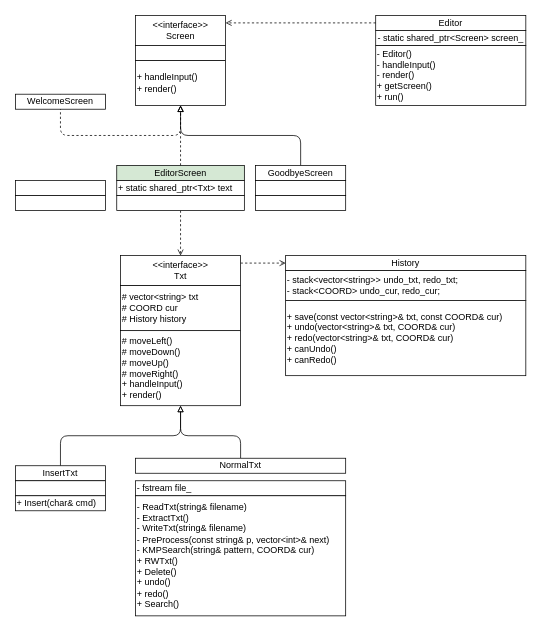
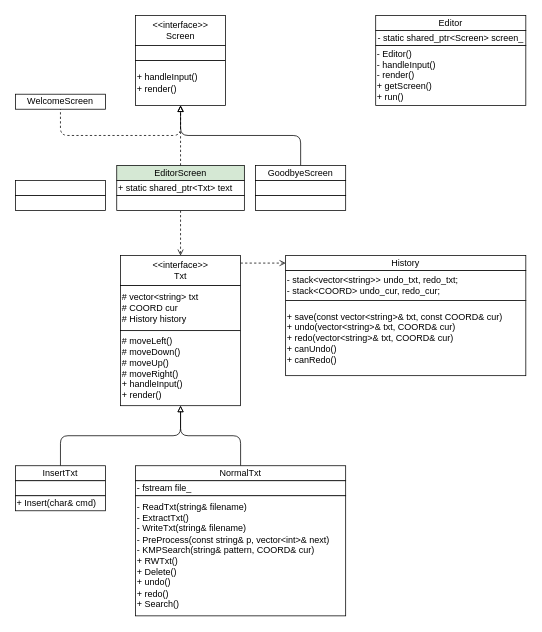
  <mxCell id="0" />
  <mxCell id="1" parent="0" />
  <mxCell id="2" value="&amp;lt;&amp;lt;interface&amp;gt;&amp;gt;&lt;br&gt;Screen" style="rounded=0;whiteSpace=wrap;html=1;" parent="1" vertex="1"><mxGeometry x="180" y="20" width="120" height="40" as="geometry" /></mxCell>
  <mxCell id="3" value="&lt;div style=&quot;&quot;&gt;&lt;span style=&quot;background-color: initial;&quot;&gt;+ handleInput()&lt;/span&gt;&lt;/div&gt;&lt;div style=&quot;&quot;&gt;&lt;span style=&quot;background-color: initial;&quot;&gt;+ render()&lt;/span&gt;&lt;/div&gt;" style="rounded=0;whiteSpace=wrap;html=1;align=left;" parent="1" vertex="1"><mxGeometry x="180" y="80" width="120" height="60" as="geometry" /></mxCell>
  <mxCell id="4" style="edgeStyle=none;html=1;exitX=0.5;exitY=0;exitDx=0;exitDy=0;entryX=0.5;entryY=1;entryDx=0;entryDy=0;endArrow=block;endFill=0;dashed=1;" parent="1" source="5" target="3" edge="1"><mxGeometry relative="1" as="geometry"><Array as="points"><mxPoint x="80" y="180" /><mxPoint x="240" y="180" /></Array></mxGeometry></mxCell>
  <mxCell id="5" value="WelcomeScreen" style="rounded=0;whiteSpace=wrap;html=1;" parent="1" vertex="1"><mxGeometry x="20" y="125" width="120" height="20" as="geometry" /></mxCell>
  <mxCell id="6" style="edgeStyle=none;html=1;exitX=0.5;exitY=0;exitDx=0;exitDy=0;endArrow=block;endFill=0;entryX=0.5;entryY=1;entryDx=0;entryDy=0;dashed=1;" parent="1" source="7" target="3" edge="1"><mxGeometry relative="1" as="geometry"><mxPoint x="240" y="100" as="targetPoint" /></mxGeometry></mxCell>
  <mxCell id="7" value="EditorScreen" style="rounded=0;whiteSpace=wrap;html=1;fillColor=#d5e8d4;" parent="1" vertex="1"><mxGeometry x="155" y="220" width="170" height="20" as="geometry" /></mxCell>
  <mxCell id="8" style="edgeStyle=none;html=1;exitX=0.5;exitY=0;exitDx=0;exitDy=0;entryX=0.5;entryY=1;entryDx=0;entryDy=0;endArrow=block;endFill=0;dashed=0;" parent="1" source="9" target="3" edge="1"><mxGeometry relative="1" as="geometry"><Array as="points"><mxPoint x="400" y="180" /><mxPoint x="240" y="180" /></Array></mxGeometry></mxCell>
  <mxCell id="9" value="GoodbyeScreen" style="rounded=0;whiteSpace=wrap;html=1;" parent="1" vertex="1"><mxGeometry x="340" y="220" width="120" height="20" as="geometry" /></mxCell>
  <mxCell id="10" value="Editor" style="rounded=0;whiteSpace=wrap;html=1;" parent="1" vertex="1"><mxGeometry x="500" y="20" width="200" height="20" as="geometry" /></mxCell>
- <mxCell id="11" style="edgeStyle=none;html=1;exitX=0;exitY=0.5;exitDx=0;exitDy=0;entryX=1;entryY=0.25;entryDx=0;entryDy=0;endArrow=open;endFill=0;dashed=1;" parent="1" source="10" target="2" edge="1"><mxGeometry relative="1" as="geometry" /></mxCell>
  <mxCell id="12" value="&lt;div&gt;&lt;span style=&quot;background-color: initial;&quot;&gt;- Editor()&lt;/span&gt;&lt;/div&gt;&lt;div&gt;&lt;span style=&quot;background-color: initial;&quot;&gt;- handleInput()&lt;/span&gt;&lt;/div&gt;&lt;div style=&quot;&quot;&gt;&lt;span style=&quot;background-color: initial;&quot;&gt;- render()&lt;/span&gt;&lt;/div&gt;&lt;div style=&quot;&quot;&gt;&lt;span style=&quot;background-color: initial;&quot;&gt;+ getScreen()&lt;/span&gt;&lt;/div&gt;&lt;div style=&quot;&quot;&gt;&lt;span style=&quot;background-color: initial;&quot;&gt;+ run()&lt;/span&gt;&lt;/div&gt;" style="rounded=0;whiteSpace=wrap;html=1;align=left;" parent="1" vertex="1"><mxGeometry x="500" y="60" width="200" height="80" as="geometry" /></mxCell>
  <mxCell id="13" value="- static shared_ptr&amp;lt;Screen&amp;gt; screen_" style="rounded=0;whiteSpace=wrap;html=1;" parent="1" vertex="1"><mxGeometry x="500" y="40" width="200" height="20" as="geometry" /></mxCell>
  <mxCell id="14" value="" style="rounded=0;whiteSpace=wrap;html=1;" parent="1" vertex="1"><mxGeometry x="20" y="240" width="120" height="20" as="geometry" /></mxCell>
  <mxCell id="15" value="+ static shared_ptr&amp;lt;Txt&amp;gt; text" style="rounded=0;whiteSpace=wrap;html=1;align=left;" parent="1" vertex="1"><mxGeometry x="155" y="240" width="170" height="20" as="geometry" /></mxCell>
  <mxCell id="16" value="" style="rounded=0;whiteSpace=wrap;html=1;" parent="1" vertex="1"><mxGeometry x="180" y="60" width="120" height="20" as="geometry" /></mxCell>
  <mxCell id="17" value="" style="rounded=0;whiteSpace=wrap;html=1;" parent="1" vertex="1"><mxGeometry x="20" y="260" width="120" height="20" as="geometry" /></mxCell>
  <mxCell id="18" value="" style="rounded=0;whiteSpace=wrap;html=1;" parent="1" vertex="1"><mxGeometry x="340" y="240" width="120" height="20" as="geometry" /></mxCell>
  <mxCell id="19" value="" style="rounded=0;whiteSpace=wrap;html=1;" parent="1" vertex="1"><mxGeometry x="340" y="260" width="120" height="20" as="geometry" /></mxCell>
  <mxCell id="20" style="edgeStyle=none;html=1;exitX=0.5;exitY=1;exitDx=0;exitDy=0;entryX=0.5;entryY=0;entryDx=0;entryDy=0;dashed=1;endArrow=open;endFill=0;" parent="1" source="21" target="26" edge="1"><mxGeometry relative="1" as="geometry" /></mxCell>
  <mxCell id="21" value="" style="rounded=0;whiteSpace=wrap;html=1;" parent="1" vertex="1"><mxGeometry x="155" y="260" width="170" height="20" as="geometry" /></mxCell>
  <mxCell id="22" value="History" style="rounded=0;whiteSpace=wrap;html=1;" parent="1" vertex="1"><mxGeometry x="380" y="340" width="320" height="20" as="geometry" /></mxCell>
  <mxCell id="23" value="&lt;div style=&quot;&quot;&gt;&lt;div&gt;+ save(const vector&amp;lt;string&amp;gt;&amp;amp; txt, const COORD&amp;amp; cur)&lt;/div&gt;&lt;div&gt;+ undo(vector&amp;lt;string&amp;gt;&amp;amp; txt, COORD&amp;amp; cur)&lt;/div&gt;&lt;div&gt;+ redo(vector&amp;lt;string&amp;gt;&amp;amp; txt, COORD&amp;amp; cur)&lt;/div&gt;&lt;div&gt;+ canUndo()&lt;/div&gt;&lt;div&gt;+ canRedo()&lt;/div&gt;&lt;/div&gt;" style="rounded=0;whiteSpace=wrap;html=1;align=left;" parent="1" vertex="1"><mxGeometry x="380" y="400" width="320" height="100" as="geometry" /></mxCell>
  <mxCell id="24" value="&lt;div&gt;- stack&amp;lt;vector&amp;lt;string&amp;gt;&amp;gt; undo_txt, redo_txt;&amp;nbsp;&lt;/div&gt;&lt;div&gt;- stack&amp;lt;COORD&amp;gt; undo_cur, redo_cur;&lt;/div&gt;" style="rounded=0;whiteSpace=wrap;html=1;align=left;" parent="1" vertex="1"><mxGeometry x="380" y="360" width="320" height="40" as="geometry" /></mxCell>
  <mxCell id="25" style="edgeStyle=none;html=1;exitX=1;exitY=0.25;exitDx=0;exitDy=0;entryX=0;entryY=0.5;entryDx=0;entryDy=0;dashed=1;endArrow=open;endFill=0;" parent="1" source="26" target="22" edge="1"><mxGeometry relative="1" as="geometry" /></mxCell>
  <mxCell id="26" value="&amp;lt;&amp;lt;interface&amp;gt;&amp;gt;&lt;br&gt;Txt" style="rounded=0;whiteSpace=wrap;html=1;" parent="1" vertex="1"><mxGeometry x="160" y="340" width="160" height="40" as="geometry" /></mxCell>
  <mxCell id="27" value="&lt;div style=&quot;&quot;&gt;&lt;div&gt;&lt;div&gt;# moveLeft()&lt;/div&gt;&lt;div&gt;# moveDown()&lt;/div&gt;&lt;div&gt;# moveUp()&lt;/div&gt;&lt;div&gt;# moveRight()&lt;/div&gt;&lt;/div&gt;&lt;div&gt;+ handleInput()&lt;/div&gt;&lt;div&gt;+ render()&lt;/div&gt;&lt;/div&gt;" style="rounded=0;whiteSpace=wrap;html=1;align=left;" parent="1" vertex="1"><mxGeometry x="160" y="440" width="160" height="100" as="geometry" /></mxCell>
  <mxCell id="28" value="&lt;div&gt;# vector&amp;lt;string&amp;gt; txt&lt;/div&gt;&lt;div&gt;# COORD cur&lt;/div&gt;&lt;div&gt;# History history&lt;/div&gt;" style="rounded=0;whiteSpace=wrap;html=1;align=left;" parent="1" vertex="1"><mxGeometry x="160" y="380" width="160" height="60" as="geometry" /></mxCell>
  <mxCell id="29" style="edgeStyle=none;html=1;exitX=0.5;exitY=0;exitDx=0;exitDy=0;entryX=0.5;entryY=1;entryDx=0;entryDy=0;endArrow=block;endFill=0;" parent="1" source="30" target="27" edge="1"><mxGeometry relative="1" as="geometry"><Array as="points"><mxPoint x="80" y="580" /><mxPoint x="240" y="580" /></Array></mxGeometry></mxCell>
  <mxCell id="30" value="InsertTxt" style="rounded=0;whiteSpace=wrap;html=1;" parent="1" vertex="1"><mxGeometry x="20" y="620" width="120" height="20" as="geometry" /></mxCell>
  <mxCell id="31" value="" style="rounded=0;whiteSpace=wrap;html=1;" parent="1" vertex="1"><mxGeometry x="20" y="640" width="120" height="20" as="geometry" /></mxCell>
  <mxCell id="32" value="+ Insert(char&amp;amp; cmd)" style="rounded=0;whiteSpace=wrap;html=1;align=left;" parent="1" vertex="1"><mxGeometry x="20" y="660" width="120" height="20" as="geometry" /></mxCell>
  <mxCell id="33" style="edgeStyle=none;html=1;exitX=0.5;exitY=0;exitDx=0;exitDy=0;entryX=0.5;entryY=1;entryDx=0;entryDy=0;endArrow=block;endFill=0;" parent="1" source="34" target="27" edge="1"><mxGeometry relative="1" as="geometry"><Array as="points"><mxPoint x="320" y="580" /><mxPoint x="240" y="580" /></Array></mxGeometry></mxCell>
- <mxCell id="34" value="NormalTxt" style="rounded=0;whiteSpace=wrap;html=1;" parent="1" vertex="1"><mxGeometry x="180" y="610" width="280" height="20" as="geometry" /></mxCell>
+ <mxCell id="34" value="NormalTxt" style="rounded=0;whiteSpace=wrap;html=1;" parent="1" vertex="1"><mxGeometry x="180" y="620" width="280" height="20" as="geometry" /></mxCell>
  <mxCell id="35" value="- fstream file_" style="rounded=0;whiteSpace=wrap;html=1;align=left;" parent="1" vertex="1"><mxGeometry x="180" y="640" width="280" height="20" as="geometry" /></mxCell>
  <mxCell id="36" value="&lt;div&gt;- ReadTxt(string&amp;amp; filename)&lt;/div&gt;&lt;div&gt;- ExtractTxt()&lt;/div&gt;&lt;div&gt;- WriteTxt(string&amp;amp; filename)&lt;/div&gt;&lt;div&gt;- PreProcess(const string&amp;amp; p, vector&amp;lt;int&amp;gt;&amp;amp; next)&lt;/div&gt;&lt;div&gt;- KMPSearch(string&amp;amp; pattern, COORD&amp;amp; cur)&lt;/div&gt;&lt;div&gt;&lt;div&gt;+ RWTxt()&lt;/div&gt;&lt;div&gt;+ Delete()&lt;/div&gt;&lt;div&gt;+ undo()&lt;/div&gt;&lt;div&gt;+ redo()&lt;/div&gt;&lt;div&gt;+ Search()&lt;/div&gt;&lt;/div&gt;" style="rounded=0;whiteSpace=wrap;html=1;align=left;" parent="1" vertex="1"><mxGeometry x="180" y="660" width="280" height="160" as="geometry" /></mxCell>
